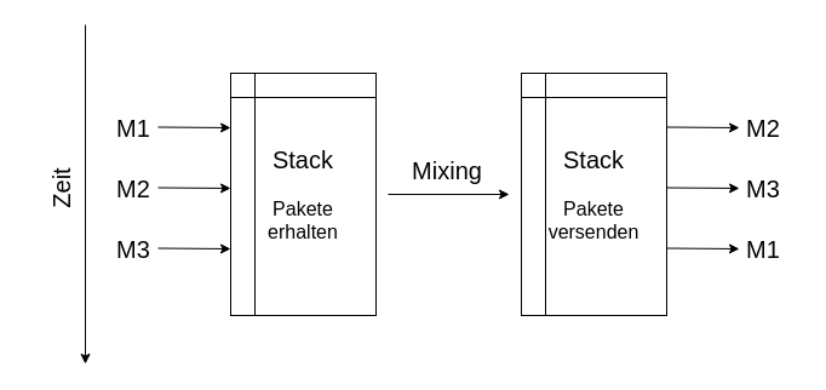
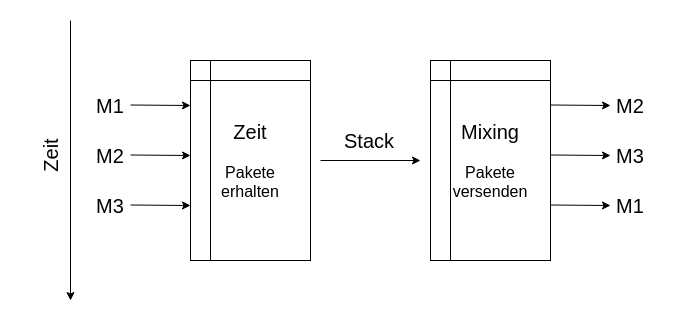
  <mxCell id="0" />
  <mxCell id="1" parent="0" />
  <mxCell id="2" value="" style="endArrow=classic;html=1;rounded=0;" edge="1" parent="1"><mxGeometry width="50" height="50" relative="1" as="geometry"><mxPoint x="70" y="20" as="sourcePoint" /><mxPoint x="70" y="300" as="targetPoint" /></mxGeometry></mxCell>
  <mxCell id="3" value="&lt;font style=&quot;font-size: 20px;&quot;&gt;Zeit&lt;/font&gt;" style="text;html=1;strokeColor=none;fillColor=none;align=center;verticalAlign=middle;whiteSpace=wrap;rounded=0;rotation=-90;" vertex="1" parent="1"><mxGeometry x="20" y="140" width="60" height="30" as="geometry" /></mxCell>
  <mxCell id="4" value="" style="endArrow=classic;html=1;rounded=0;" edge="1" parent="1"><mxGeometry width="50" height="50" relative="1" as="geometry"><mxPoint x="320" y="160" as="sourcePoint" /><mxPoint x="420" y="160" as="targetPoint" /></mxGeometry></mxCell>
- <mxCell id="5" value="&lt;div align=&quot;center&quot;&gt;&lt;font style=&quot;font-size: 20px;&quot;&gt;Mixing&lt;/font&gt;&lt;/div&gt;" style="text;strokeColor=none;fillColor=none;align=center;verticalAlign=middle;spacingLeft=4;spacingRight=4;overflow=hidden;points=[[0,0.5],[1,0.5]];portConstraint=eastwest;rotatable=0;whiteSpace=wrap;html=1;" vertex="1" parent="1"><mxGeometry x="324" y="120" width="90" height="40" as="geometry" /></mxCell>
- <mxCell id="6" value="&lt;div&gt;&lt;font style=&quot;font-size: 20px;&quot;&gt;Stack&lt;/font&gt;&lt;/div&gt;&lt;div&gt;&lt;font size=&quot;3&quot;&gt;&lt;br&gt;&lt;/font&gt;&lt;/div&gt;&lt;div&gt;&lt;font size=&quot;3&quot;&gt;Pakete&lt;/font&gt;&lt;/div&gt;&lt;div&gt;&lt;font size=&quot;3&quot;&gt;erhalten&lt;br&gt;&lt;/font&gt;&lt;/div&gt;" style="shape=internalStorage;whiteSpace=wrap;html=1;backgroundOutline=1;" vertex="1" parent="1"><mxGeometry x="190" y="60" width="120" height="200" as="geometry" /></mxCell>
+ <mxCell id="5" value="&lt;div align=&quot;center&quot;&gt;&lt;font style=&quot;font-size: 20px;&quot;&gt;Stack&lt;/font&gt;&lt;/div&gt;" style="text;strokeColor=none;fillColor=none;align=center;verticalAlign=middle;spacingLeft=4;spacingRight=4;overflow=hidden;points=[[0,0.5],[1,0.5]];portConstraint=eastwest;rotatable=0;whiteSpace=wrap;html=1;" vertex="1" parent="1"><mxGeometry x="324" y="120" width="90" height="40" as="geometry" /></mxCell>
+ <mxCell id="6" value="&lt;div&gt;&lt;font style=&quot;font-size: 20px;&quot;&gt;Zeit&lt;/font&gt;&lt;/div&gt;&lt;div&gt;&lt;font size=&quot;3&quot;&gt;&lt;br&gt;&lt;/font&gt;&lt;/div&gt;&lt;div&gt;&lt;font size=&quot;3&quot;&gt;Pakete&lt;/font&gt;&lt;/div&gt;&lt;div&gt;&lt;font size=&quot;3&quot;&gt;erhalten&lt;br&gt;&lt;/font&gt;&lt;/div&gt;" style="shape=internalStorage;whiteSpace=wrap;html=1;backgroundOutline=1;" vertex="1" parent="1"><mxGeometry x="190" y="60" width="120" height="200" as="geometry" /></mxCell>
  <mxCell id="7" value="&lt;font style=&quot;font-size: 20px;&quot;&gt;M1&lt;/font&gt;" style="text;html=1;strokeColor=none;fillColor=none;align=center;verticalAlign=middle;whiteSpace=wrap;rounded=0;" vertex="1" parent="1"><mxGeometry x="80" y="90" width="60" height="30" as="geometry" /></mxCell>
  <mxCell id="8" value="" style="endArrow=classic;html=1;rounded=0;" edge="1" parent="1"><mxGeometry width="50" height="50" relative="1" as="geometry"><mxPoint x="130" y="104.5" as="sourcePoint" /><mxPoint x="190" y="105" as="targetPoint" /></mxGeometry></mxCell>
  <mxCell id="9" value="&lt;font style=&quot;font-size: 20px;&quot;&gt;M2&lt;/font&gt;" style="text;html=1;strokeColor=none;fillColor=none;align=center;verticalAlign=middle;whiteSpace=wrap;rounded=0;" vertex="1" parent="1"><mxGeometry x="80" y="140" width="60" height="30" as="geometry" /></mxCell>
  <mxCell id="10" value="&lt;font style=&quot;font-size: 20px;&quot;&gt;M3&lt;/font&gt;" style="text;html=1;strokeColor=none;fillColor=none;align=center;verticalAlign=middle;whiteSpace=wrap;rounded=0;" vertex="1" parent="1"><mxGeometry x="80" y="190" width="60" height="30" as="geometry" /></mxCell>
  <mxCell id="11" value="" style="endArrow=classic;html=1;rounded=0;" edge="1" parent="1"><mxGeometry width="50" height="50" relative="1" as="geometry"><mxPoint x="130" y="154.5" as="sourcePoint" /><mxPoint x="190" y="155" as="targetPoint" /></mxGeometry></mxCell>
  <mxCell id="12" value="" style="endArrow=classic;html=1;rounded=0;" edge="1" parent="1"><mxGeometry width="50" height="50" relative="1" as="geometry"><mxPoint x="130" y="204.5" as="sourcePoint" /><mxPoint x="190" y="205" as="targetPoint" /></mxGeometry></mxCell>
- <mxCell id="13" value="&lt;div&gt;&lt;font style=&quot;font-size: 20px;&quot;&gt;Stack&lt;/font&gt;&lt;/div&gt;&lt;div&gt;&lt;font size=&quot;3&quot;&gt;&lt;br&gt;&lt;/font&gt;&lt;/div&gt;&lt;div&gt;&lt;font size=&quot;3&quot;&gt;Pakete&lt;/font&gt;&lt;/div&gt;&lt;div&gt;&lt;font size=&quot;3&quot;&gt;versenden&lt;br&gt;&lt;/font&gt;&lt;/div&gt;" style="shape=internalStorage;whiteSpace=wrap;html=1;backgroundOutline=1;" vertex="1" parent="1"><mxGeometry x="430" y="60" width="120" height="200" as="geometry" /></mxCell>
+ <mxCell id="13" value="&lt;div&gt;&lt;font style=&quot;font-size: 20px;&quot;&gt;Mixing&lt;/font&gt;&lt;/div&gt;&lt;div&gt;&lt;font size=&quot;3&quot;&gt;&lt;br&gt;&lt;/font&gt;&lt;/div&gt;&lt;div&gt;&lt;font size=&quot;3&quot;&gt;Pakete&lt;/font&gt;&lt;/div&gt;&lt;div&gt;&lt;font size=&quot;3&quot;&gt;versenden&lt;br&gt;&lt;/font&gt;&lt;/div&gt;" style="shape=internalStorage;whiteSpace=wrap;html=1;backgroundOutline=1;" vertex="1" parent="1"><mxGeometry x="430" y="60" width="120" height="200" as="geometry" /></mxCell>
  <mxCell id="14" value="" style="endArrow=classic;html=1;rounded=0;" edge="1" parent="1"><mxGeometry width="50" height="50" relative="1" as="geometry"><mxPoint x="550" y="104.5" as="sourcePoint" /><mxPoint x="610" y="105" as="targetPoint" /></mxGeometry></mxCell>
  <mxCell id="15" value="" style="endArrow=classic;html=1;rounded=0;" edge="1" parent="1"><mxGeometry width="50" height="50" relative="1" as="geometry"><mxPoint x="550" y="154.5" as="sourcePoint" /><mxPoint x="610" y="155" as="targetPoint" /></mxGeometry></mxCell>
  <mxCell id="16" value="" style="endArrow=classic;html=1;rounded=0;" edge="1" parent="1"><mxGeometry width="50" height="50" relative="1" as="geometry"><mxPoint x="550" y="204.5" as="sourcePoint" /><mxPoint x="610" y="205" as="targetPoint" /></mxGeometry></mxCell>
  <mxCell id="17" value="&lt;font style=&quot;font-size: 20px;&quot;&gt;M2&lt;/font&gt;" style="text;html=1;strokeColor=none;fillColor=none;align=center;verticalAlign=middle;whiteSpace=wrap;rounded=0;" vertex="1" parent="1"><mxGeometry x="600" y="90" width="60" height="30" as="geometry" /></mxCell>
  <mxCell id="18" value="&lt;font style=&quot;font-size: 20px;&quot;&gt;M3&lt;/font&gt;" style="text;html=1;strokeColor=none;fillColor=none;align=center;verticalAlign=middle;whiteSpace=wrap;rounded=0;" vertex="1" parent="1"><mxGeometry x="600" y="140" width="60" height="30" as="geometry" /></mxCell>
  <mxCell id="19" value="&lt;font style=&quot;font-size: 20px;&quot;&gt;M1&lt;/font&gt;" style="text;html=1;strokeColor=none;fillColor=none;align=center;verticalAlign=middle;whiteSpace=wrap;rounded=0;" vertex="1" parent="1"><mxGeometry x="600" y="190" width="60" height="30" as="geometry" /></mxCell>
